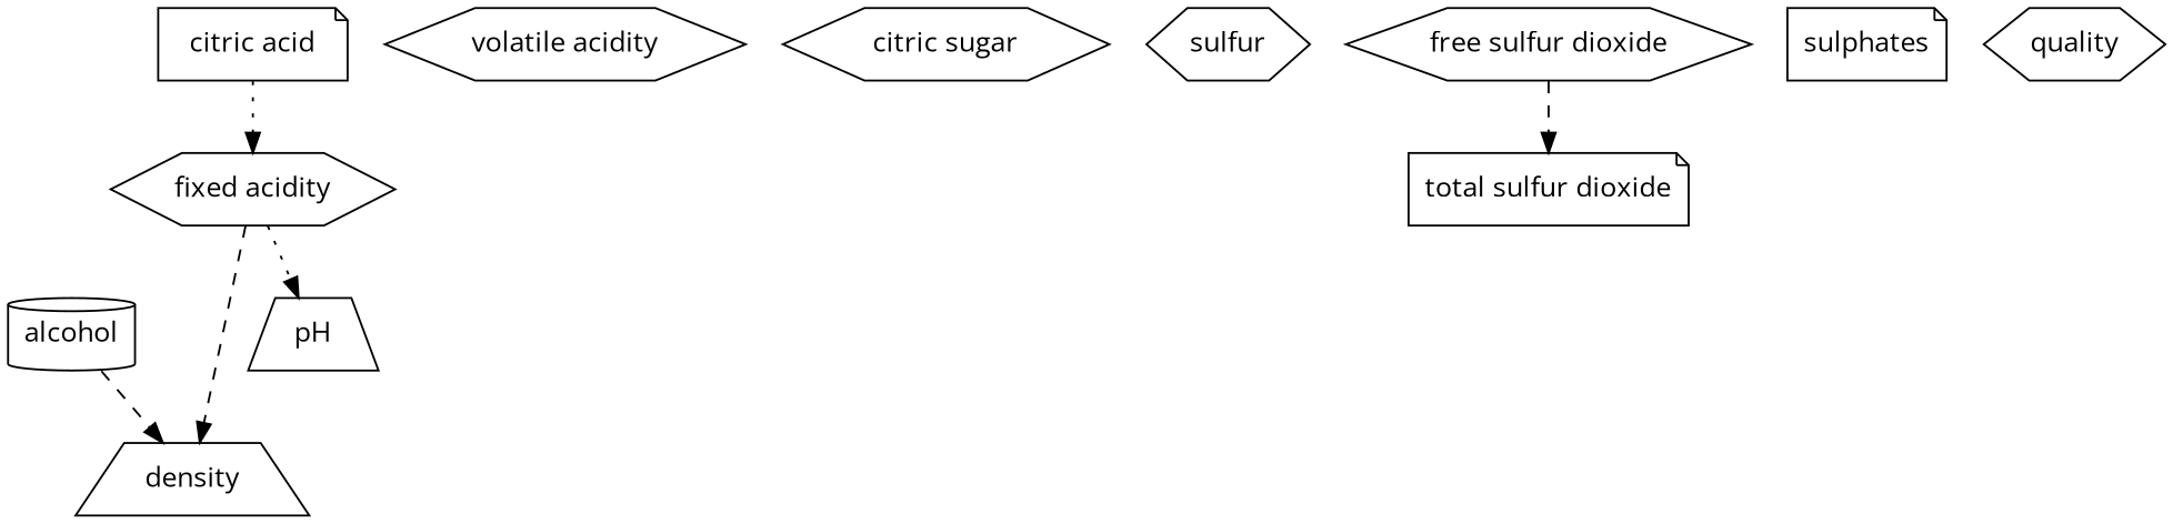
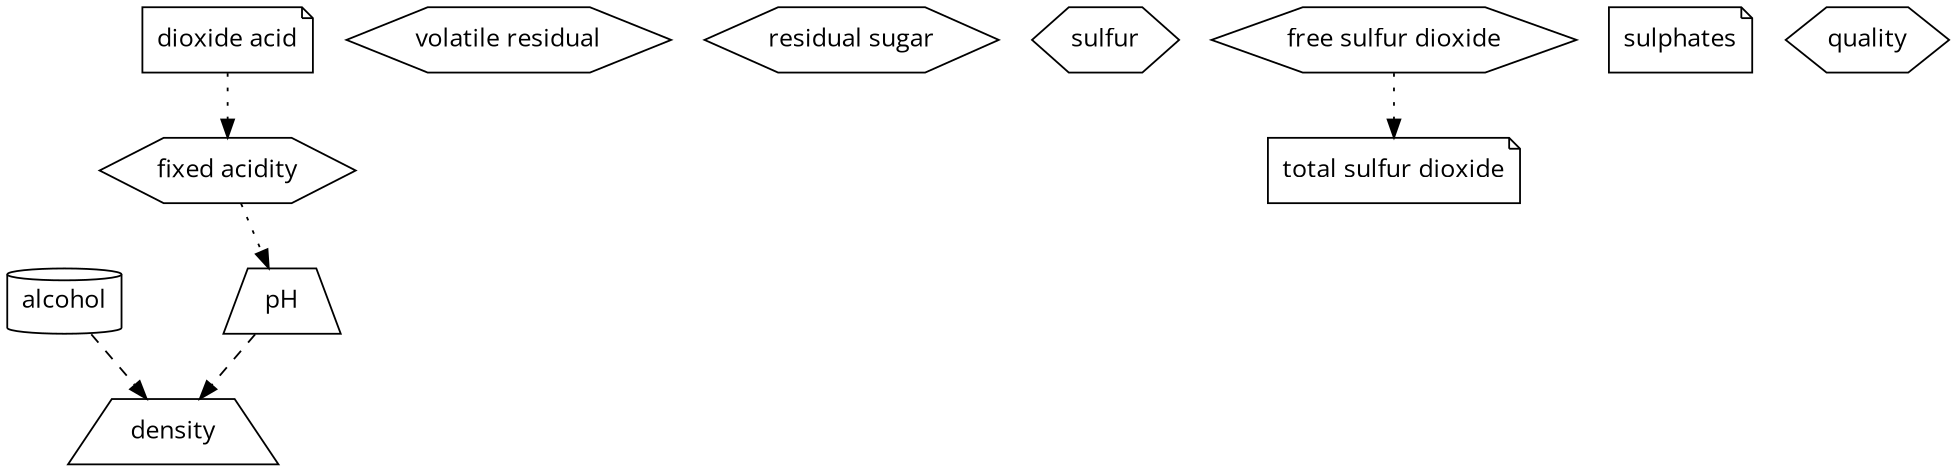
  strict digraph {
    fontname="Open Sans"
    node [fontname="Open Sans" shape=hexagon]
    edge [fontname="Open Sans" style=dashed]
    n1 [label="fixed acidity"]
    n2 [label=density shape=trapezium]
    n3 [label=pH shape=trapezium]
-   n4 [label="citric acid" shape=note]
-   n5 [label="volatile acidity"]
-   n6 [label="citric sugar"]
+   n4 [label="dioxide acid" shape=note]
+   n5 [label="volatile residual"]
+   n6 [label="residual sugar"]
    n7 [label=sulfur]
    n8 [label="free sulfur dioxide"]
    n9 [label="total sulfur dioxide" shape=note]
    n10 [label=sulphates shape=note]
    n11 [label=alcohol shape=cylinder]
    n12 [label=quality]
-   n1 -> n2
+   n3 -> n2
    n1 -> n3 [style=dotted]
    n4 -> n1 [style=dotted]
-   n8 -> n9
+   n8 -> n9 [style=dotted]
    n11 -> n2
  }
